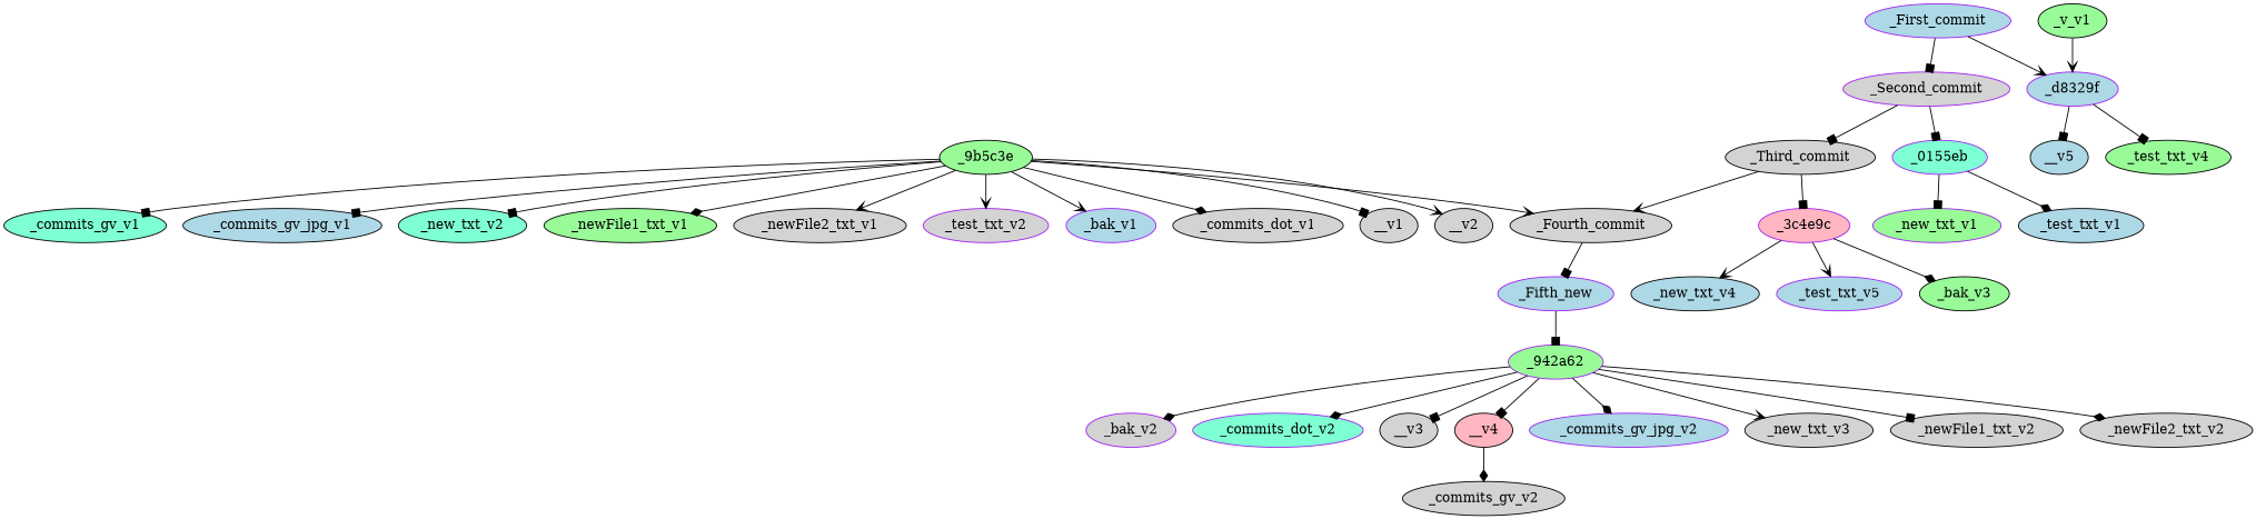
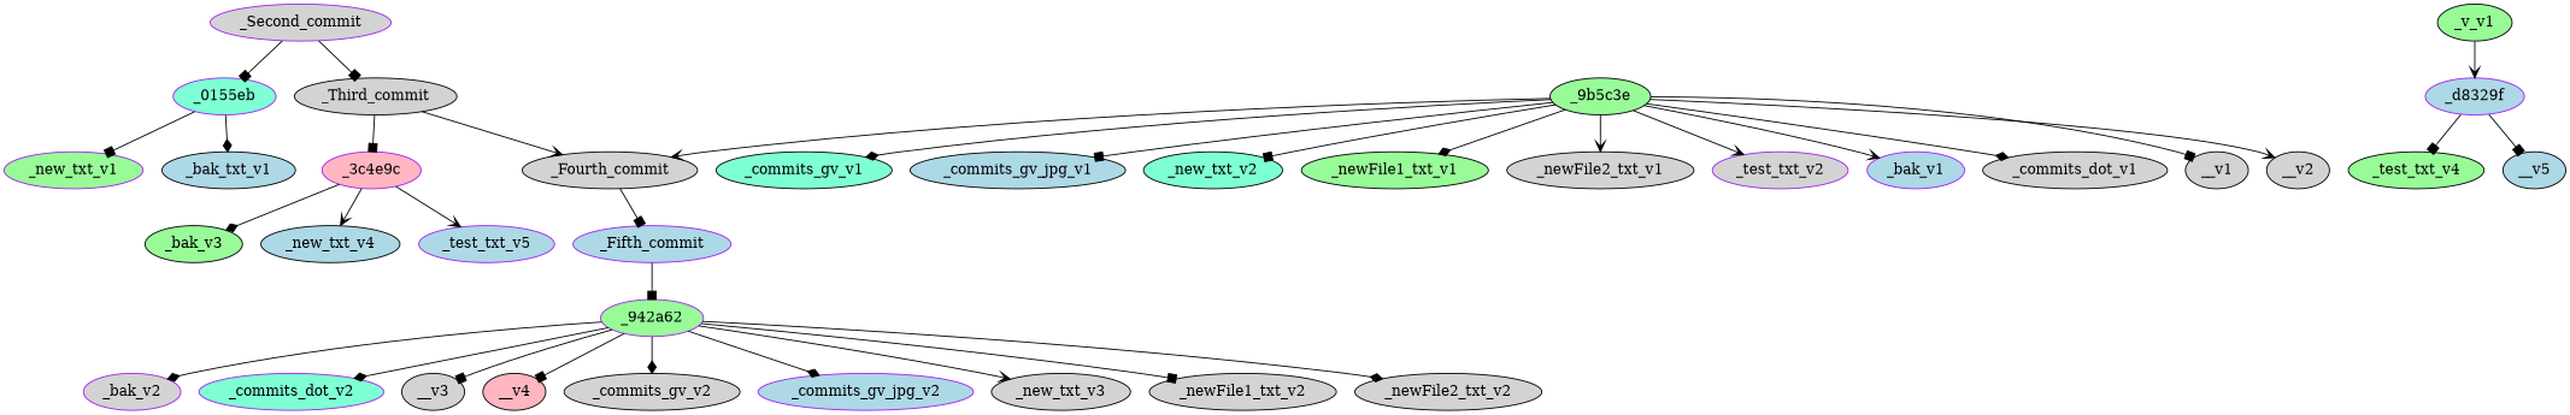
  digraph {
    node [color=black fillcolor=lightgrey style=filled]
    edge [arrowhead=box]
    _Second_commit [color=purple]
    _0155eb [color=purple fillcolor=aquamarine]
    _Third_commit
    _new_txt_v1 [color=purple fillcolor=palegreen]
-   _test_txt_v1 [fillcolor=lightblue]
+   _test_txt_v1 [fillcolor=lightblue label=_bak_txt_v1]
    _Fourth_commit
    _3c4e9c [color=purple fillcolor=lightpink]
-   _First_commit [color=purple fillcolor=lightblue]
    _d8329f [color=purple fillcolor=lightblue]
    _test_txt_v4 [fillcolor=palegreen]
    __v5 [fillcolor=lightblue]
-   _Fifth_commit [color=purple fillcolor=lightblue label=_Fifth_new]
+   _Fifth_commit [color=purple fillcolor=lightblue]
    _9b5c3e [fillcolor=palegreen]
    _bak_v1 [color=purple fillcolor=lightblue]
    _commits_dot_v1
    __v1
    __v2
    _commits_gv_v1 [fillcolor=aquamarine]
    _commits_gv_jpg_v1 [fillcolor=lightblue]
    _new_txt_v2 [fillcolor=aquamarine]
    _newFile1_txt_v1 [fillcolor=palegreen]
    _newFile2_txt_v1
    _test_txt_v2 [color=purple]
    _942a62 [color=purple fillcolor=palegreen]
    _bak_v3 [fillcolor=palegreen]
    _new_txt_v4 [fillcolor=lightblue]
    _test_txt_v5 [color=purple fillcolor=lightblue]
    _bak_v2 [color=purple]
    _commits_dot_v2 [color=purple fillcolor=aquamarine]
    __v3
    __v4 [fillcolor=lightpink]
    _commits_gv_v2
    _commits_gv_jpg_v2 [color=purple fillcolor=lightblue]
    _new_txt_v3
    _newFile1_txt_v2
    _newFile2_txt_v2
    _v_v1 [fillcolor=palegreen]
    _Second_commit -> _0155eb
    _Second_commit -> _Third_commit
    _0155eb -> _new_txt_v1
    _0155eb -> _test_txt_v1 [arrowhead=diamond]
    _Third_commit -> _Fourth_commit [arrowhead=vee]
    _Third_commit -> _3c4e9c
    _Fourth_commit -> _Fifth_commit
    _3c4e9c -> _bak_v3 [arrowhead=diamond]
    _3c4e9c -> _new_txt_v4 [arrowhead=vee]
    _3c4e9c -> _test_txt_v5 [arrowhead=vee]
-   _First_commit -> _Second_commit
-   _First_commit -> _d8329f [arrowhead=vee]
    _d8329f -> _test_txt_v4
    _d8329f -> __v5
    _Fifth_commit -> _942a62
    _9b5c3e -> _Fourth_commit [arrowhead=vee]
    _9b5c3e -> _bak_v1 [arrowhead=vee]
    _9b5c3e -> _commits_dot_v1 [arrowhead=diamond]
    _9b5c3e -> __v1
    _9b5c3e -> __v2 [arrowhead=vee]
-   _9b5c3e -> _commits_gv_v1
+   _9b5c3e -> _commits_gv_v1 [arrowhead=diamond]
    _9b5c3e -> _commits_gv_jpg_v1
    _9b5c3e -> _new_txt_v2
    _9b5c3e -> _newFile1_txt_v1 [arrowhead=diamond]
    _9b5c3e -> _newFile2_txt_v1 [arrowhead=vee]
    _9b5c3e -> _test_txt_v2 [arrowhead=vee]
    _942a62 -> _bak_v2 [arrowhead=diamond]
    _942a62 -> _commits_dot_v2 [arrowhead=diamond]
    _942a62 -> __v3
    _942a62 -> __v4
-   __v4 -> _commits_gv_v2 [arrowhead=diamond]
+   _942a62 -> _commits_gv_v2 [arrowhead=diamond]
    _942a62 -> _commits_gv_jpg_v2 [arrowhead=diamond]
    _942a62 -> _new_txt_v3 [arrowhead=vee]
    _942a62 -> _newFile1_txt_v2
    _942a62 -> _newFile2_txt_v2 [arrowhead=diamond]
    _v_v1 -> _d8329f [arrowhead=vee]
  }
